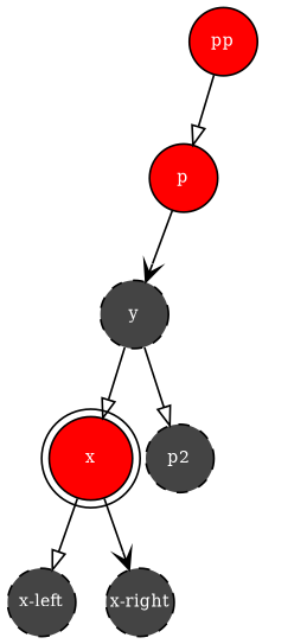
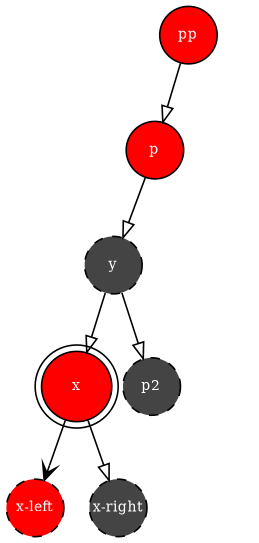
  digraph {
    nodesep=0.1
    node [fillcolor="#444444" fixedsize=true fontcolor=white fontsize=9 shape=circle style="dashed,filled"]
    edge [arrowhead=vee]
    p [fillcolor=red group=p style=filled]
    y
    _p [group=p style=invis width=0]
    x [fillcolor=red group=x shape=doublecircle style=filled]
    p2
-   n6 [label="x-left"]
+   n6 [fillcolor=red label="x-left"]
    _x [group=x style=invis width=0]
    n8 [label="x-right"]
    _pp [group=pp style=invis]
    pp [fillcolor=red style=filled]
-   p -> y
+   p -> y [arrowhead=onormal]
    p -> _p [style=invis]
    y -> x [arrowhead=onormal]
    y -> p2 [arrowhead=onormal]
-   x -> n6 [arrowhead=onormal]
+   x -> n6
    x -> _x [style=invis]
-   x -> n8
+   x -> n8 [arrowhead=onormal]
    pp -> p [arrowhead=onormal]
    pp -> _pp [style=invis]
  }
